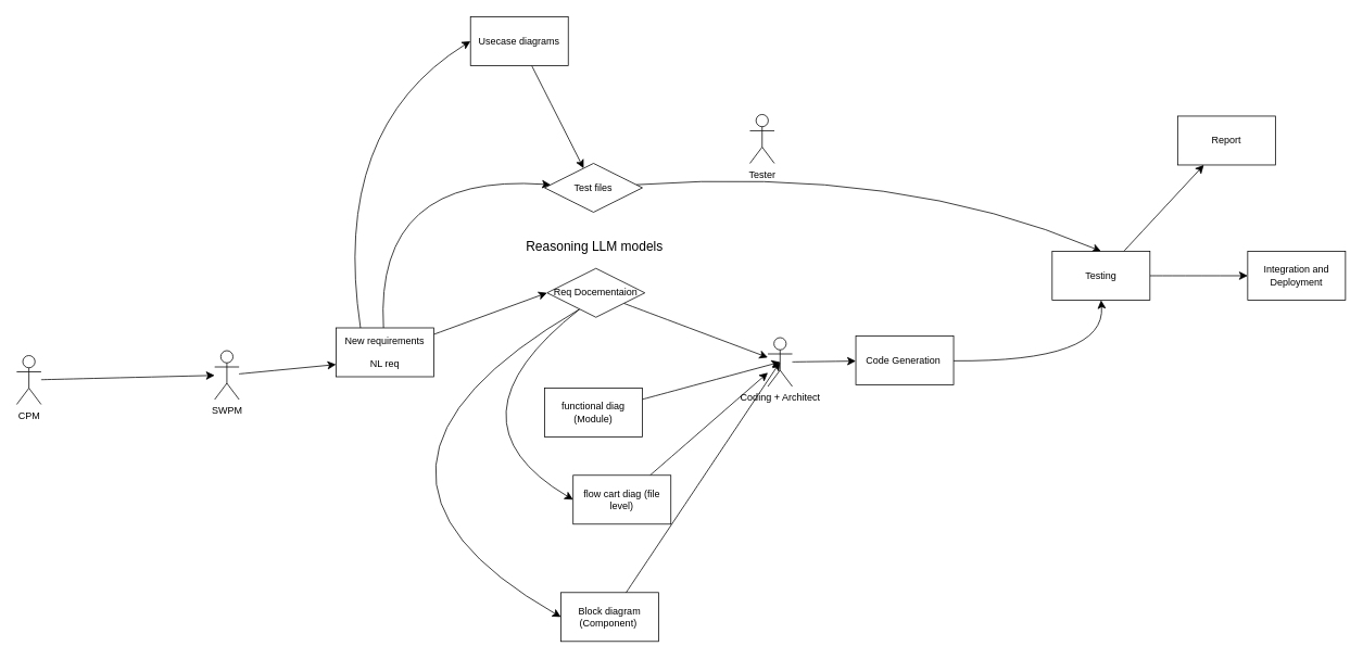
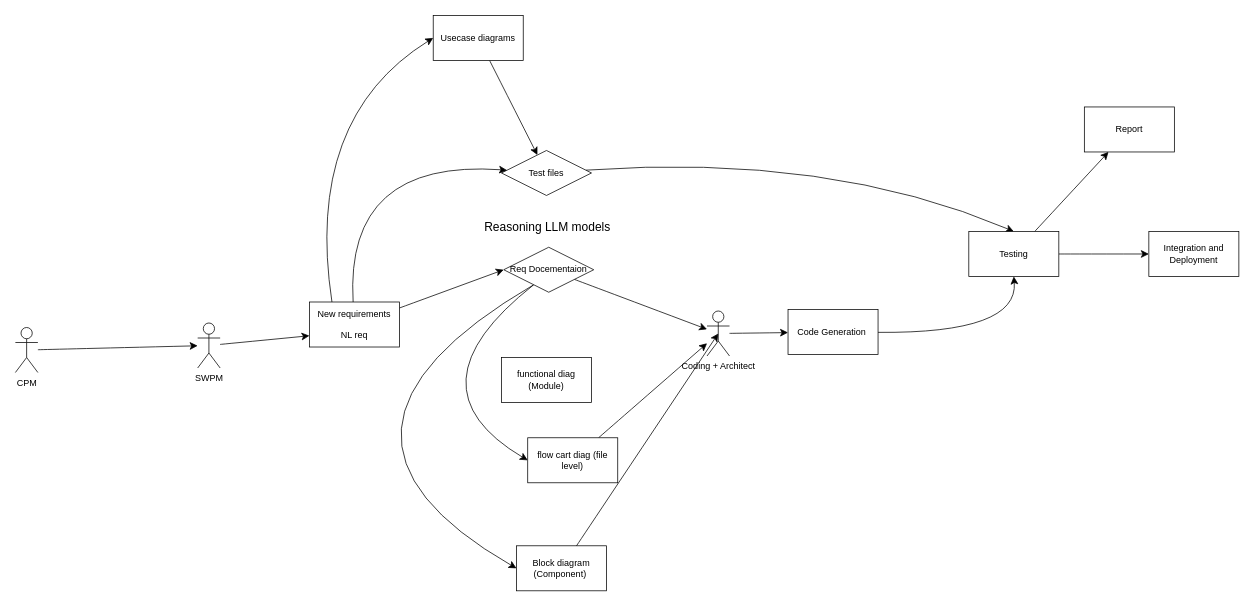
  <mxCell id="0" />
  <mxCell id="1" parent="0" />
  <mxCell id="2" style="edgeStyle=none;curved=1;rounded=0;orthogonalLoop=1;jettySize=auto;html=1;entryX=0;entryY=0.5;entryDx=0;entryDy=0;fontSize=12;startSize=8;endSize=8;" edge="1" parent="1" source="4" target="8"><mxGeometry relative="1" as="geometry" /></mxCell>
  <mxCell id="3" style="edgeStyle=none;curved=1;rounded=0;orthogonalLoop=1;jettySize=auto;html=1;exitX=0.25;exitY=0;exitDx=0;exitDy=0;entryX=0;entryY=0.5;entryDx=0;entryDy=0;fontSize=12;startSize=8;endSize=8;" edge="1" parent="1" source="4" target="30"><mxGeometry relative="1" as="geometry"><Array as="points"><mxPoint x="405" y="157" /></Array></mxGeometry></mxCell>
  <mxCell id="4" value="New requirements&lt;br&gt;&lt;br&gt;NL req" style="rounded=0;whiteSpace=wrap;html=1;" vertex="1" parent="1"><mxGeometry x="412" y="402" width="120" height="60" as="geometry" /></mxCell>
  <mxCell id="5" style="edgeStyle=none;curved=1;rounded=0;orthogonalLoop=1;jettySize=auto;html=1;fontSize=12;startSize=8;endSize=8;" edge="1" parent="1" source="8" target="14"><mxGeometry relative="1" as="geometry" /></mxCell>
  <mxCell id="6" style="edgeStyle=none;curved=1;rounded=0;orthogonalLoop=1;jettySize=auto;html=1;exitX=0.25;exitY=1;exitDx=0;exitDy=0;entryX=0;entryY=0.5;entryDx=0;entryDy=0;fontSize=12;startSize=8;endSize=8;" edge="1" parent="1" source="8" target="12"><mxGeometry relative="1" as="geometry"><Array as="points"><mxPoint x="538" y="515" /></Array></mxGeometry></mxCell>
  <mxCell id="7" style="edgeStyle=none;curved=1;rounded=0;orthogonalLoop=1;jettySize=auto;html=1;exitX=0.25;exitY=1;exitDx=0;exitDy=0;entryX=0;entryY=0.5;entryDx=0;entryDy=0;fontSize=12;startSize=8;endSize=8;" edge="1" parent="1" source="8" target="25"><mxGeometry relative="1" as="geometry"><Array as="points"><mxPoint x="373" y="576" /></Array></mxGeometry></mxCell>
  <mxCell id="8" value="Req Docementaion" style="rhombus;whiteSpace=wrap;html=1;" vertex="1" parent="1"><mxGeometry x="671" y="329" width="120" height="60" as="geometry" /></mxCell>
- <mxCell id="9" style="edgeStyle=none;curved=1;rounded=0;orthogonalLoop=1;jettySize=auto;html=1;fontSize=12;startSize=8;endSize=8;entryX=0.5;entryY=0.5;entryDx=0;entryDy=0;entryPerimeter=0;" edge="1" parent="1" source="10" target="14"><mxGeometry relative="1" as="geometry"><mxPoint x="944.6" y="439.4" as="targetPoint" /></mxGeometry></mxCell>
  <mxCell id="10" value="functional diag (Module)" style="rounded=0;whiteSpace=wrap;html=1;" vertex="1" parent="1"><mxGeometry x="668" y="476" width="120" height="60" as="geometry" /></mxCell>
  <mxCell id="11" style="edgeStyle=none;curved=1;rounded=0;orthogonalLoop=1;jettySize=auto;html=1;fontSize=12;startSize=8;endSize=8;" edge="1" parent="1" source="12" target="14"><mxGeometry relative="1" as="geometry" /></mxCell>
  <mxCell id="12" value="flow cart diag (file level)" style="rounded=0;whiteSpace=wrap;html=1;" vertex="1" parent="1"><mxGeometry x="703" y="583" width="120" height="60" as="geometry" /></mxCell>
  <mxCell id="13" value="" style="edgeStyle=none;curved=1;rounded=0;orthogonalLoop=1;jettySize=auto;html=1;fontSize=12;startSize=8;endSize=8;" edge="1" parent="1" source="14" target="16"><mxGeometry relative="1" as="geometry" /></mxCell>
  <mxCell id="14" value="Coding + Architect" style="shape=umlActor;verticalLabelPosition=bottom;verticalAlign=top;html=1;outlineConnect=0;" vertex="1" parent="1"><mxGeometry x="942" y="414" width="30" height="60" as="geometry" /></mxCell>
  <mxCell id="15" style="edgeStyle=none;curved=1;rounded=0;orthogonalLoop=1;jettySize=auto;html=1;entryX=0.5;entryY=1;entryDx=0;entryDy=0;fontSize=12;startSize=8;endSize=8;" edge="1" parent="1" source="16" target="22"><mxGeometry relative="1" as="geometry"><Array as="points"><mxPoint x="1357" y="444" /></Array></mxGeometry></mxCell>
  <mxCell id="16" value="Code Generation&amp;nbsp;" style="rounded=0;whiteSpace=wrap;html=1;" vertex="1" parent="1"><mxGeometry x="1050" y="412" width="120" height="60" as="geometry" /></mxCell>
  <mxCell id="17" style="edgeStyle=none;curved=1;rounded=0;orthogonalLoop=1;jettySize=auto;html=1;fontSize=12;startSize=8;endSize=8;entryX=0.5;entryY=0;entryDx=0;entryDy=0;" edge="1" parent="1" source="18" target="22"><mxGeometry relative="1" as="geometry"><mxPoint x="1255.8" y="230" as="targetPoint" /><Array as="points"><mxPoint x="1105" y="203" /></Array></mxGeometry></mxCell>
  <mxCell id="18" value="Test files" style="rhombus;whiteSpace=wrap;html=1;" vertex="1" parent="1"><mxGeometry x="668" y="200" width="120" height="60" as="geometry" /></mxCell>
  <mxCell id="19" value="" style="edgeStyle=none;curved=1;rounded=0;orthogonalLoop=1;jettySize=auto;html=1;fontSize=12;startSize=8;endSize=8;" edge="1" parent="1" source="4" target="18"><mxGeometry relative="1" as="geometry"><mxPoint x="530" y="407" as="sourcePoint" /><mxPoint x="695" y="260" as="targetPoint" /><Array as="points"><mxPoint x="459" y="211" /></Array></mxGeometry></mxCell>
  <mxCell id="20" value="" style="edgeStyle=none;curved=1;rounded=0;orthogonalLoop=1;jettySize=auto;html=1;fontSize=12;startSize=8;endSize=8;" edge="1" parent="1" source="22" target="23"><mxGeometry relative="1" as="geometry" /></mxCell>
  <mxCell id="21" value="" style="edgeStyle=none;curved=1;rounded=0;orthogonalLoop=1;jettySize=auto;html=1;fontSize=12;startSize=8;endSize=8;" edge="1" parent="1" source="22" target="24"><mxGeometry relative="1" as="geometry" /></mxCell>
  <mxCell id="22" value="Testing" style="rounded=0;whiteSpace=wrap;html=1;" vertex="1" parent="1"><mxGeometry x="1291" y="308" width="120" height="60" as="geometry" /></mxCell>
  <mxCell id="23" value="Report" style="rounded=0;whiteSpace=wrap;html=1;" vertex="1" parent="1"><mxGeometry x="1445" y="142" width="120" height="60" as="geometry" /></mxCell>
  <mxCell id="24" value="Integration and Deployment" style="rounded=0;whiteSpace=wrap;html=1;" vertex="1" parent="1"><mxGeometry x="1531" y="308" width="120" height="60" as="geometry" /></mxCell>
  <mxCell id="25" value="Block diagram (Component)&amp;nbsp;" style="rounded=0;whiteSpace=wrap;html=1;" vertex="1" parent="1"><mxGeometry x="688" y="727" width="120" height="60" as="geometry" /></mxCell>
  <mxCell id="26" style="edgeStyle=none;curved=1;rounded=0;orthogonalLoop=1;jettySize=auto;html=1;entryX=0.5;entryY=0.5;entryDx=0;entryDy=0;entryPerimeter=0;fontSize=12;startSize=8;endSize=8;" edge="1" parent="1" source="25" target="14"><mxGeometry relative="1" as="geometry" /></mxCell>
  <mxCell id="27" value="Reasoning LLM models" style="text;html=1;align=center;verticalAlign=middle;resizable=0;points=[];autosize=1;strokeColor=none;fillColor=none;fontSize=16;" vertex="1" parent="1"><mxGeometry x="635.5" y="286.5" width="186" height="31" as="geometry" /></mxCell>
- <mxCell id="28" value="Tester" style="shape=umlActor;verticalLabelPosition=bottom;verticalAlign=top;html=1;outlineConnect=0;" vertex="1" parent="1"><mxGeometry x="920" y="140" width="30" height="60" as="geometry" /></mxCell>
  <mxCell id="29" style="edgeStyle=none;curved=1;rounded=0;orthogonalLoop=1;jettySize=auto;html=1;fontSize=12;startSize=8;endSize=8;" edge="1" parent="1" source="30" target="18"><mxGeometry relative="1" as="geometry" /></mxCell>
  <mxCell id="30" value="Usecase diagrams" style="rounded=0;whiteSpace=wrap;html=1;" vertex="1" parent="1"><mxGeometry x="577" y="20" width="120" height="60" as="geometry" /></mxCell>
  <mxCell id="31" style="edgeStyle=none;curved=1;rounded=0;orthogonalLoop=1;jettySize=auto;html=1;entryX=0;entryY=0.75;entryDx=0;entryDy=0;fontSize=12;startSize=8;endSize=8;" edge="1" parent="1" source="32" target="4"><mxGeometry relative="1" as="geometry" /></mxCell>
  <mxCell id="32" value="SWPM" style="shape=umlActor;verticalLabelPosition=bottom;verticalAlign=top;html=1;outlineConnect=0;" vertex="1" parent="1"><mxGeometry x="263" y="430" width="30" height="60" as="geometry" /></mxCell>
  <mxCell id="33" style="edgeStyle=none;curved=1;rounded=0;orthogonalLoop=1;jettySize=auto;html=1;fontSize=12;startSize=8;endSize=8;" edge="1" parent="1" source="34" target="32"><mxGeometry relative="1" as="geometry" /></mxCell>
  <mxCell id="34" value="CPM" style="shape=umlActor;verticalLabelPosition=bottom;verticalAlign=top;html=1;outlineConnect=0;" vertex="1" parent="1"><mxGeometry x="20" y="436" width="30" height="60" as="geometry" /></mxCell>
